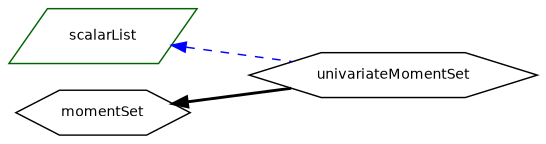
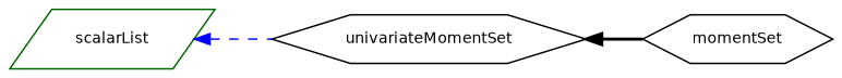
  digraph {
    rankdir=LR
    node [color=black fontname=Helvetica fontsize=10 shape=hexagon]
    edge [dir=back fontname=Helvetica fontsize=10 labelfontname=Helvetica labelfontsize=10]
    n1 [color=darkgreen height=0.2 label=scalarList shape=parallelogram width=0.4]
    n2 [height=0.2 label=univariateMomentSet width=0.4]
    n3 [height=0.2 label=momentSet width=0.4]
    n1 -> n2 [color=blue style=dashed]
-   n3 -> n2 [color=black style=bold]
+   n2 -> n3 [color=black style=bold]
  }
